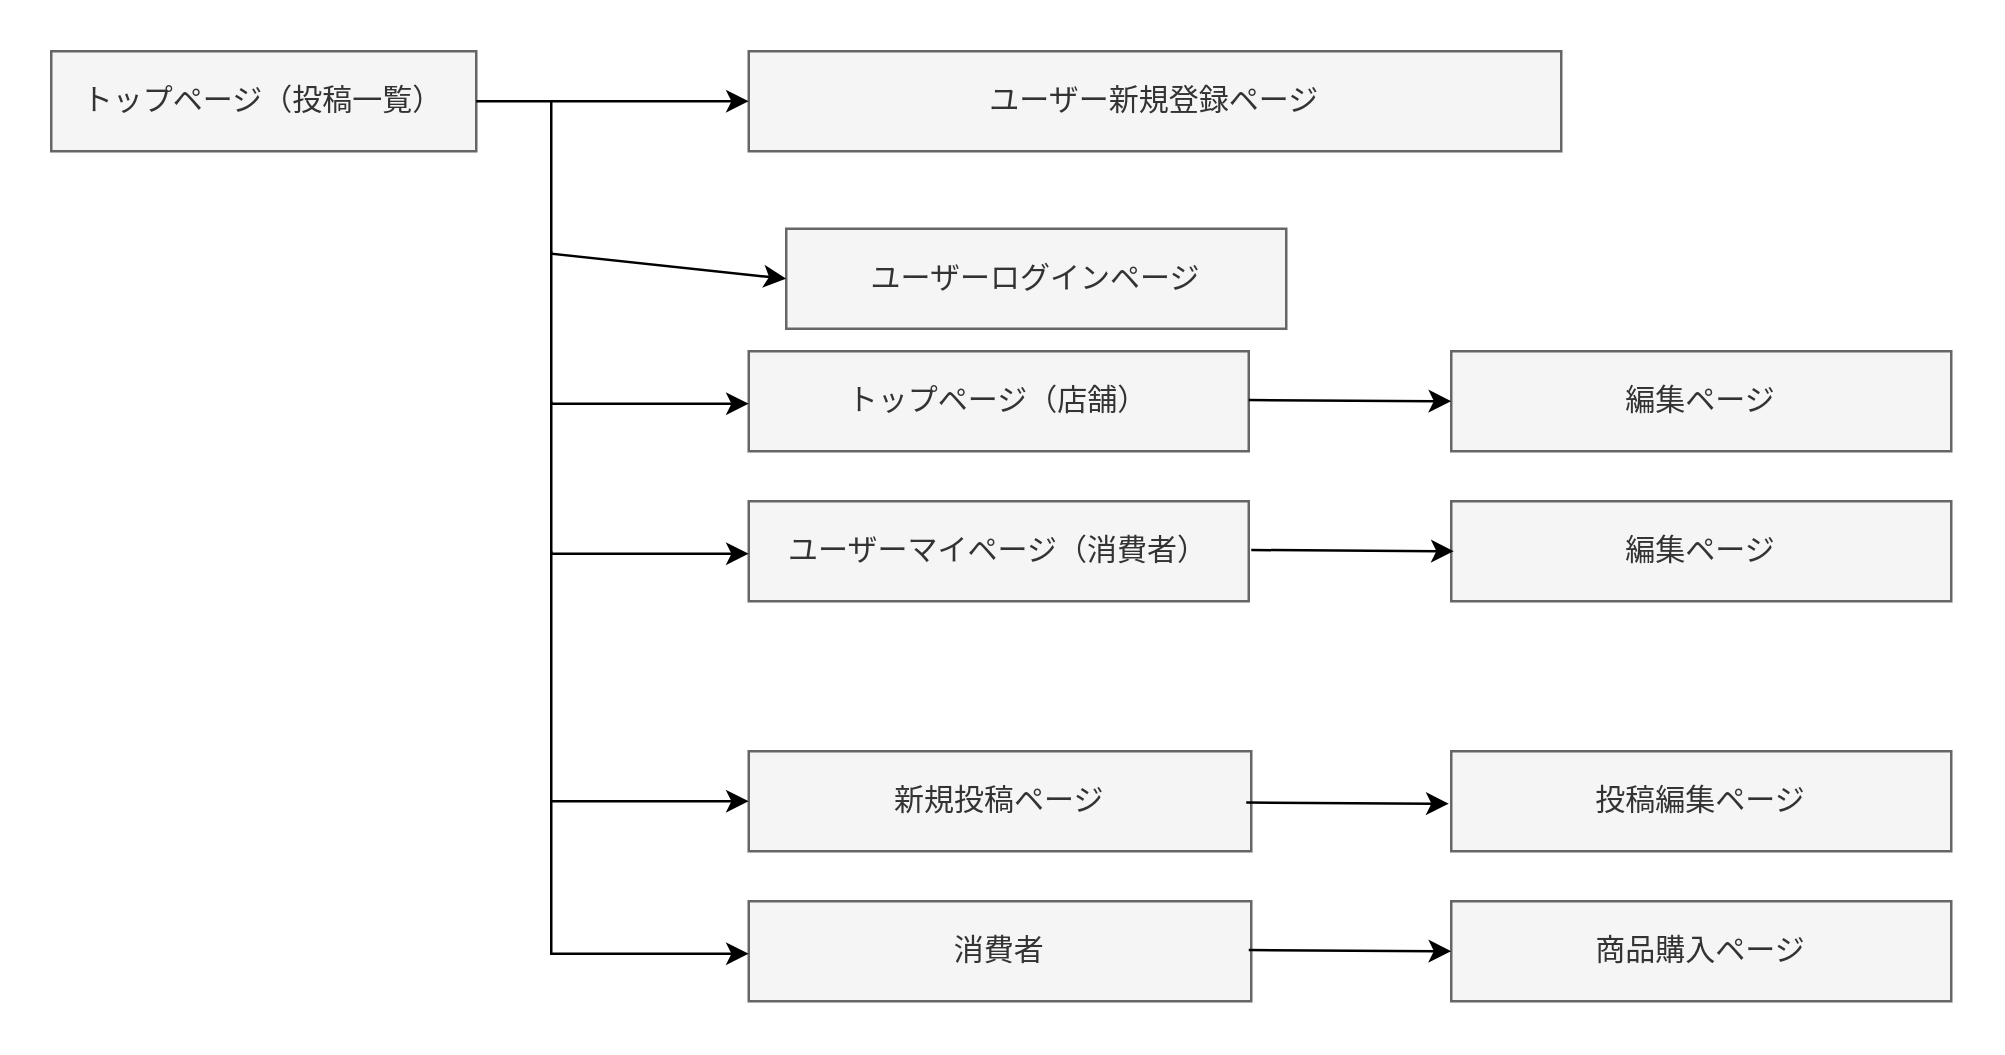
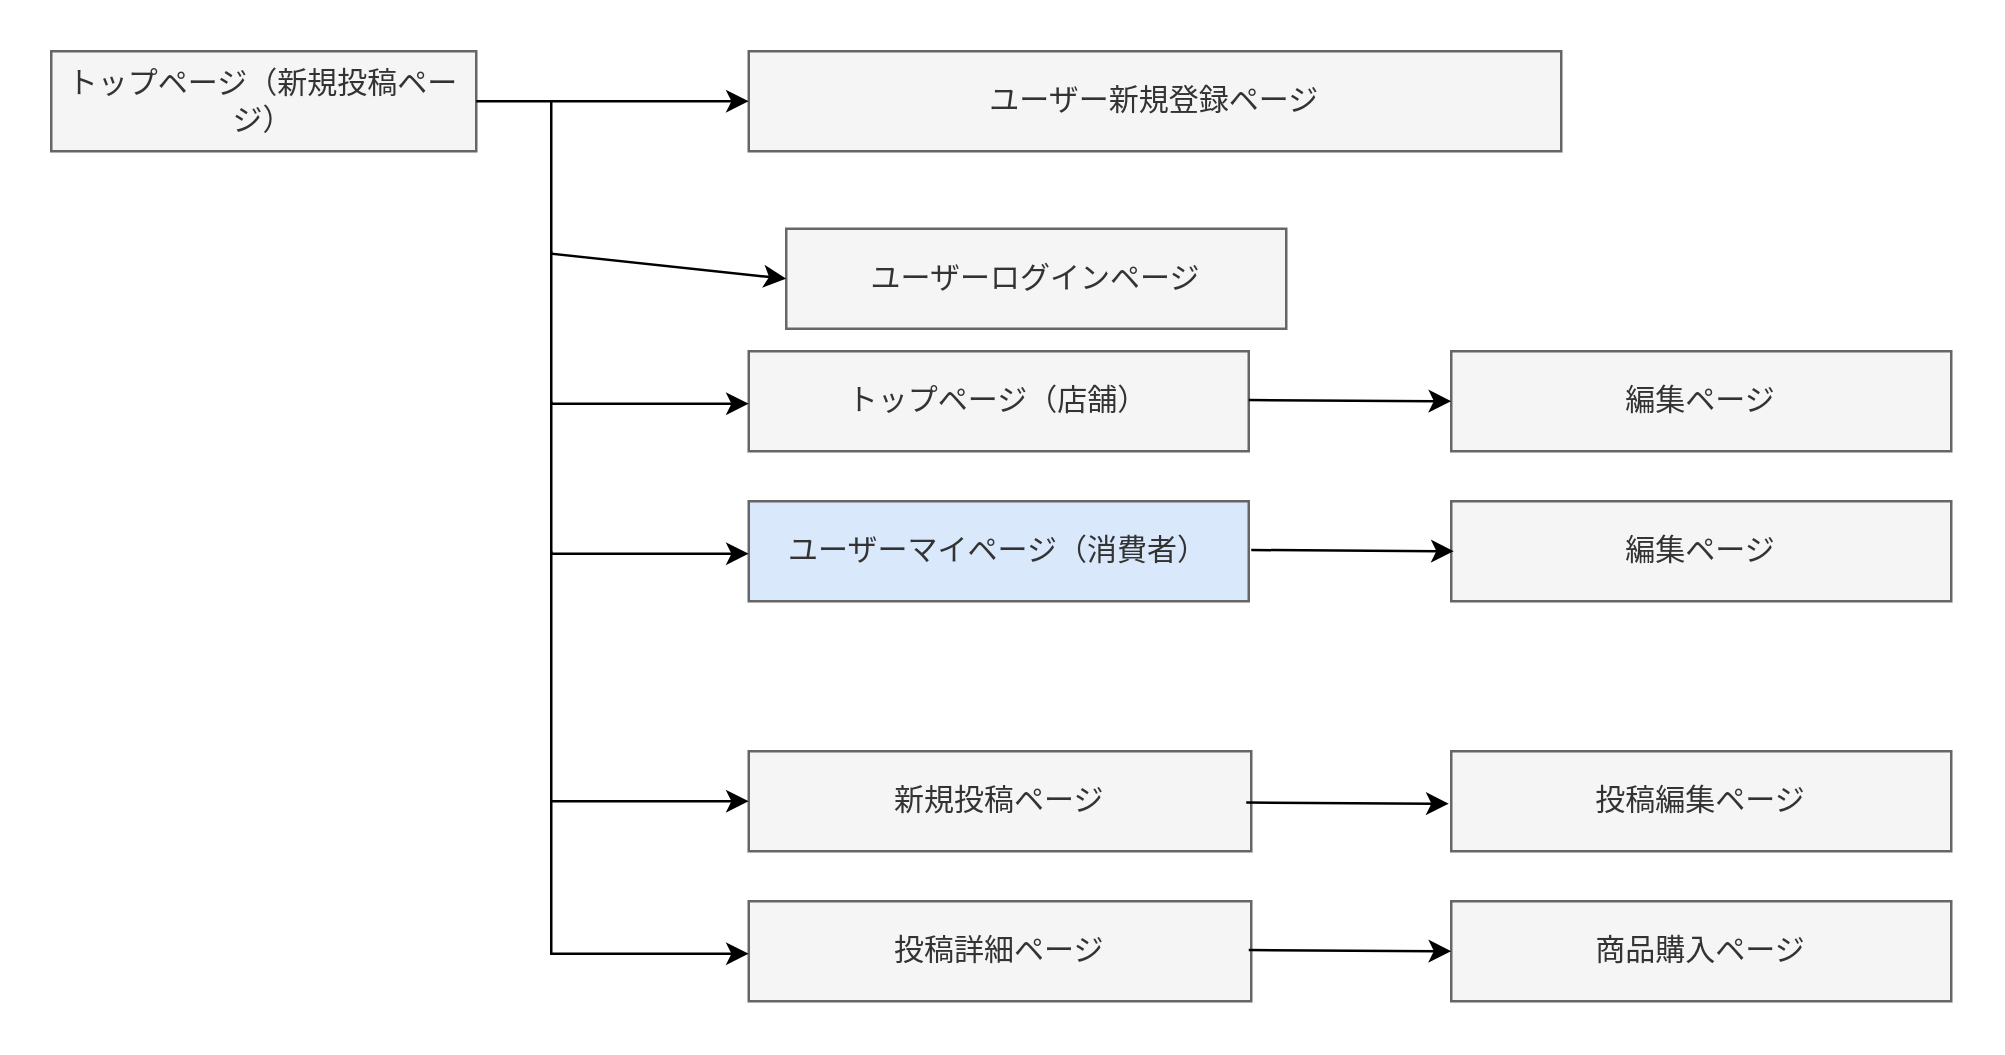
  <mxCell id="0" />
  <mxCell id="1" parent="0" />
- <mxCell id="2" value="トップページ（投稿一覧）" style="whiteSpace=wrap;html=1;align=center;fillColor=#f5f5f5;fontColor=#333333;strokeColor=#666666;" vertex="1" parent="1"><mxGeometry x="20" y="20" width="170" height="40" as="geometry" /></mxCell>
+ <mxCell id="2" value="トップページ（新規投稿ページ）" style="whiteSpace=wrap;html=1;align=center;fillColor=#f5f5f5;fontColor=#333333;strokeColor=#666666;" vertex="1" parent="1"><mxGeometry x="20" y="20" width="170" height="40" as="geometry" /></mxCell>
  <mxCell id="3" value="新規投稿ページ" style="whiteSpace=wrap;html=1;align=center;fillColor=#f5f5f5;fontColor=#333333;strokeColor=#666666;" vertex="1" parent="1"><mxGeometry x="299" y="300" width="201" height="40" as="geometry" /></mxCell>
- <mxCell id="4" value="消費者" style="whiteSpace=wrap;html=1;align=center;fillColor=#f5f5f5;fontColor=#333333;strokeColor=#666666;" vertex="1" parent="1"><mxGeometry x="299" y="360" width="201" height="40" as="geometry" /></mxCell>
+ <mxCell id="4" value="投稿詳細ページ" style="whiteSpace=wrap;html=1;align=center;fillColor=#f5f5f5;fontColor=#333333;strokeColor=#666666;" vertex="1" parent="1"><mxGeometry x="299" y="360" width="201" height="40" as="geometry" /></mxCell>
  <mxCell id="5" value="投稿編集ページ" style="whiteSpace=wrap;html=1;align=center;fillColor=#f5f5f5;fontColor=#333333;strokeColor=#666666;" vertex="1" parent="1"><mxGeometry x="580" y="300" width="200" height="40" as="geometry" /></mxCell>
  <mxCell id="6" value="商品購入ページ" style="whiteSpace=wrap;html=1;align=center;fillColor=#f5f5f5;fontColor=#333333;strokeColor=#666666;" vertex="1" parent="1"><mxGeometry x="580" y="360" width="200" height="40" as="geometry" /></mxCell>
  <mxCell id="7" value="ユーザー新規登録ページ" style="whiteSpace=wrap;html=1;align=center;fillColor=#f5f5f5;fontColor=#333333;strokeColor=#666666;" vertex="1" parent="1"><mxGeometry x="299" y="20" width="325" height="40" as="geometry" /></mxCell>
  <mxCell id="8" value="ユーザーログインページ" style="whiteSpace=wrap;html=1;align=center;fillColor=#f5f5f5;fontColor=#333333;strokeColor=#666666;" vertex="1" parent="1"><mxGeometry x="314" y="91" width="200" height="40" as="geometry" /></mxCell>
  <mxCell id="9" value="トップページ（店舗）" style="whiteSpace=wrap;html=1;align=center;fillColor=#f5f5f5;fontColor=#333333;strokeColor=#666666;" vertex="1" parent="1"><mxGeometry x="299" y="140" width="200" height="40" as="geometry" /></mxCell>
- <mxCell id="10" value="ユーザーマイページ（消費者）" style="whiteSpace=wrap;html=1;align=center;fillColor=#f5f5f5;fontColor=#333333;strokeColor=#666666;" vertex="1" parent="1"><mxGeometry x="299" y="200" width="200" height="40" as="geometry" /></mxCell>
+ <mxCell id="10" value="ユーザーマイページ（消費者）" style="whiteSpace=wrap;html=1;align=center;fillColor=#dae8fc;fontColor=#333333;strokeColor=#666666;" vertex="1" parent="1"><mxGeometry x="299" y="200" width="200" height="40" as="geometry" /></mxCell>
  <mxCell id="11" value="編集ページ" style="whiteSpace=wrap;html=1;align=center;fillColor=#f5f5f5;fontColor=#333333;strokeColor=#666666;" vertex="1" parent="1"><mxGeometry x="580" y="140" width="200" height="40" as="geometry" /></mxCell>
  <mxCell id="12" value="編集ページ" style="whiteSpace=wrap;html=1;align=center;fillColor=#f5f5f5;fontColor=#333333;strokeColor=#666666;" vertex="1" parent="1"><mxGeometry x="580" y="200" width="200" height="40" as="geometry" /></mxCell>
  <mxCell id="13" value="" style="endArrow=classic;html=1;rounded=0;entryX=0;entryY=0.5;entryDx=0;entryDy=0;" edge="1" parent="1" target="7"><mxGeometry width="50" height="50" relative="1" as="geometry"><mxPoint x="190" y="40" as="sourcePoint" /><mxPoint x="240" y="-10" as="targetPoint" /></mxGeometry></mxCell>
  <mxCell id="14" value="" style="endArrow=classic;html=1;rounded=0;entryX=0;entryY=0.5;entryDx=0;entryDy=0;" edge="1" parent="1" target="8"><mxGeometry width="50" height="50" relative="1" as="geometry"><mxPoint x="220" y="40" as="sourcePoint" /><mxPoint x="289" y="150" as="targetPoint" /><Array as="points"><mxPoint x="220" y="101" /></Array></mxGeometry></mxCell>
  <mxCell id="15" value="" style="endArrow=classic;html=1;rounded=0;entryX=0;entryY=0.5;entryDx=0;entryDy=0;" edge="1" parent="1"><mxGeometry width="50" height="50" relative="1" as="geometry"><mxPoint x="220" y="100" as="sourcePoint" /><mxPoint x="299" y="161" as="targetPoint" /><Array as="points"><mxPoint x="220" y="161" /></Array></mxGeometry></mxCell>
  <mxCell id="16" value="" style="endArrow=classic;html=1;rounded=0;entryX=0;entryY=0.5;entryDx=0;entryDy=0;" edge="1" parent="1"><mxGeometry width="50" height="50" relative="1" as="geometry"><mxPoint x="220" y="160" as="sourcePoint" /><mxPoint x="299" y="221" as="targetPoint" /><Array as="points"><mxPoint x="220" y="221" /></Array></mxGeometry></mxCell>
  <mxCell id="17" value="" style="endArrow=classic;html=1;rounded=0;entryX=0;entryY=0.5;entryDx=0;entryDy=0;" edge="1" parent="1" target="3"><mxGeometry width="50" height="50" relative="1" as="geometry"><mxPoint x="220" y="220" as="sourcePoint" /><mxPoint x="299" y="281" as="targetPoint" /><Array as="points"><mxPoint x="220" y="320" /></Array></mxGeometry></mxCell>
  <mxCell id="18" value="" style="endArrow=classic;html=1;rounded=0;entryX=0;entryY=0.5;entryDx=0;entryDy=0;" edge="1" parent="1"><mxGeometry width="50" height="50" relative="1" as="geometry"><mxPoint x="220" y="320" as="sourcePoint" /><mxPoint x="299" y="381" as="targetPoint" /><Array as="points"><mxPoint x="220" y="381" /></Array></mxGeometry></mxCell>
  <mxCell id="19" value="" style="endArrow=classic;html=1;rounded=0;" edge="1" parent="1"><mxGeometry width="50" height="50" relative="1" as="geometry"><mxPoint x="499" y="159.5" as="sourcePoint" /><mxPoint x="580" y="160" as="targetPoint" /></mxGeometry></mxCell>
  <mxCell id="20" value="" style="endArrow=classic;html=1;rounded=0;" edge="1" parent="1"><mxGeometry width="50" height="50" relative="1" as="geometry"><mxPoint x="500" y="219.5" as="sourcePoint" /><mxPoint x="581" y="220" as="targetPoint" /></mxGeometry></mxCell>
  <mxCell id="21" value="" style="endArrow=classic;html=1;rounded=0;" edge="1" parent="1"><mxGeometry width="50" height="50" relative="1" as="geometry"><mxPoint x="498" y="320.5" as="sourcePoint" /><mxPoint x="579" y="321" as="targetPoint" /></mxGeometry></mxCell>
  <mxCell id="22" value="" style="endArrow=classic;html=1;rounded=0;" edge="1" parent="1"><mxGeometry width="50" height="50" relative="1" as="geometry"><mxPoint x="499" y="379.5" as="sourcePoint" /><mxPoint x="580" y="380" as="targetPoint" /></mxGeometry></mxCell>
